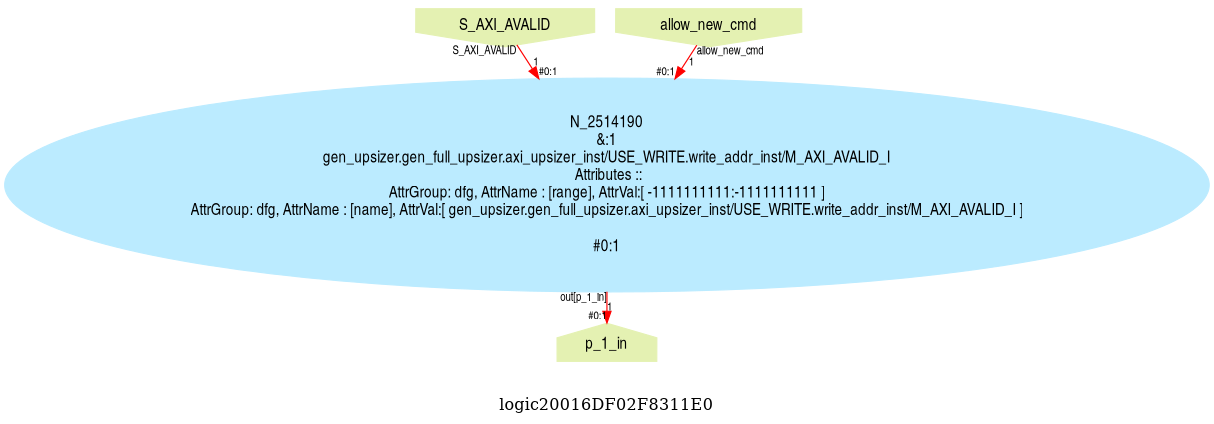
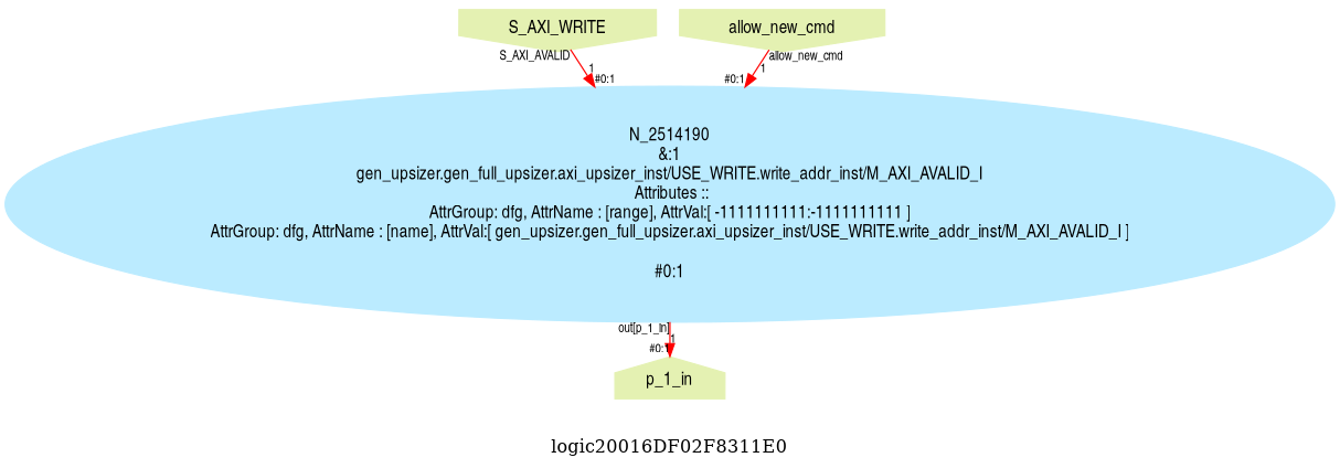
  digraph {
    label=logic20016DF02F8311E0
    ranksep=0.1
    splines=true
    node [color="#e4f1b2" fontname=helveticanarrow shape=invhouse style=filled]
    edge [color="#ff0000" fontname=helveticanarrow fontsize=10 headlabel="#0:1"]
-   n1 [label=S_AXI_AVALID]
+   n1 [label=S_AXI_WRITE]
    n2 [label=allow_new_cmd]
    n3 [label=p_1_in shape=house]
    n4 [color="#bbebff" label="N_2514190\n&:1\ngen_upsizer.gen_full_upsizer.axi_upsizer_inst/USE_WRITE.write_addr_inst/M_AXI_AVALID_I\n Attributes ::\nAttrGroup: dfg, AttrName : [range], AttrVal:[ -1111111111:-1111111111 ]\nAttrGroup: dfg, AttrName : [name], AttrVal:[ gen_upsizer.gen_full_upsizer.axi_upsizer_inst/USE_WRITE.write_addr_inst/M_AXI_AVALID_I ]\n\n#0:1\n" shape=""]
    subgraph sub_1 {
      rank=source
      n1
      n2
    }
    subgraph sub_2 {
      rank=sink
      n3
    }
    n1 -> n4 [label=1 taillabel=S_AXI_AVALID]
    n2 -> n4 [label=1 taillabel=allow_new_cmd]
    n4 -> n3 [label=1 taillabel="out[p_1_in]"]
  }
